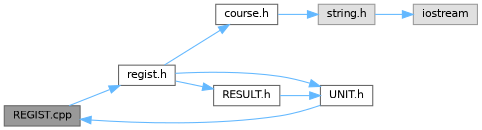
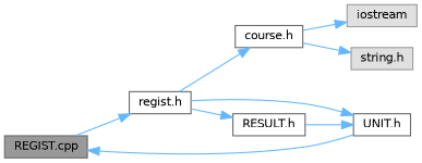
  digraph {
    rankdir=LR
    node [color=grey40 fillcolor=white fontname=Helvetica fontsize=10 shape=box style=filled]
    edge [color=steelblue1 fontname=Helvetica fontsize=10 labelfontname=Helvetica labelfontsize=10 style=solid]
    n1 [color=gray40 fillcolor=grey60 fontcolor=black height=0.2 label="REGIST.cpp" width=0.4]
    n2 [height=0.2 label="regist.h" width=0.4]
    n3 [height=0.2 label="course.h" width=0.4]
    n4 [height=0.2 label="UNIT.h" width=0.4]
    n5 [height=0.2 label="RESULT.h" width=0.4]
    n6 [color=grey60 fillcolor="#E0E0E0" height=0.2 label=iostream width=0.4]
    n7 [color=grey60 fillcolor="#E0E0E0" height=0.2 label="string.h" width=0.4]
    n1 -> n2
    n2 -> n3
    n2 -> n4
    n2 -> n5
-   n7 -> n6
+   n3 -> n6
    n3 -> n7
    n4 -> n1
    n5 -> n4
  }
